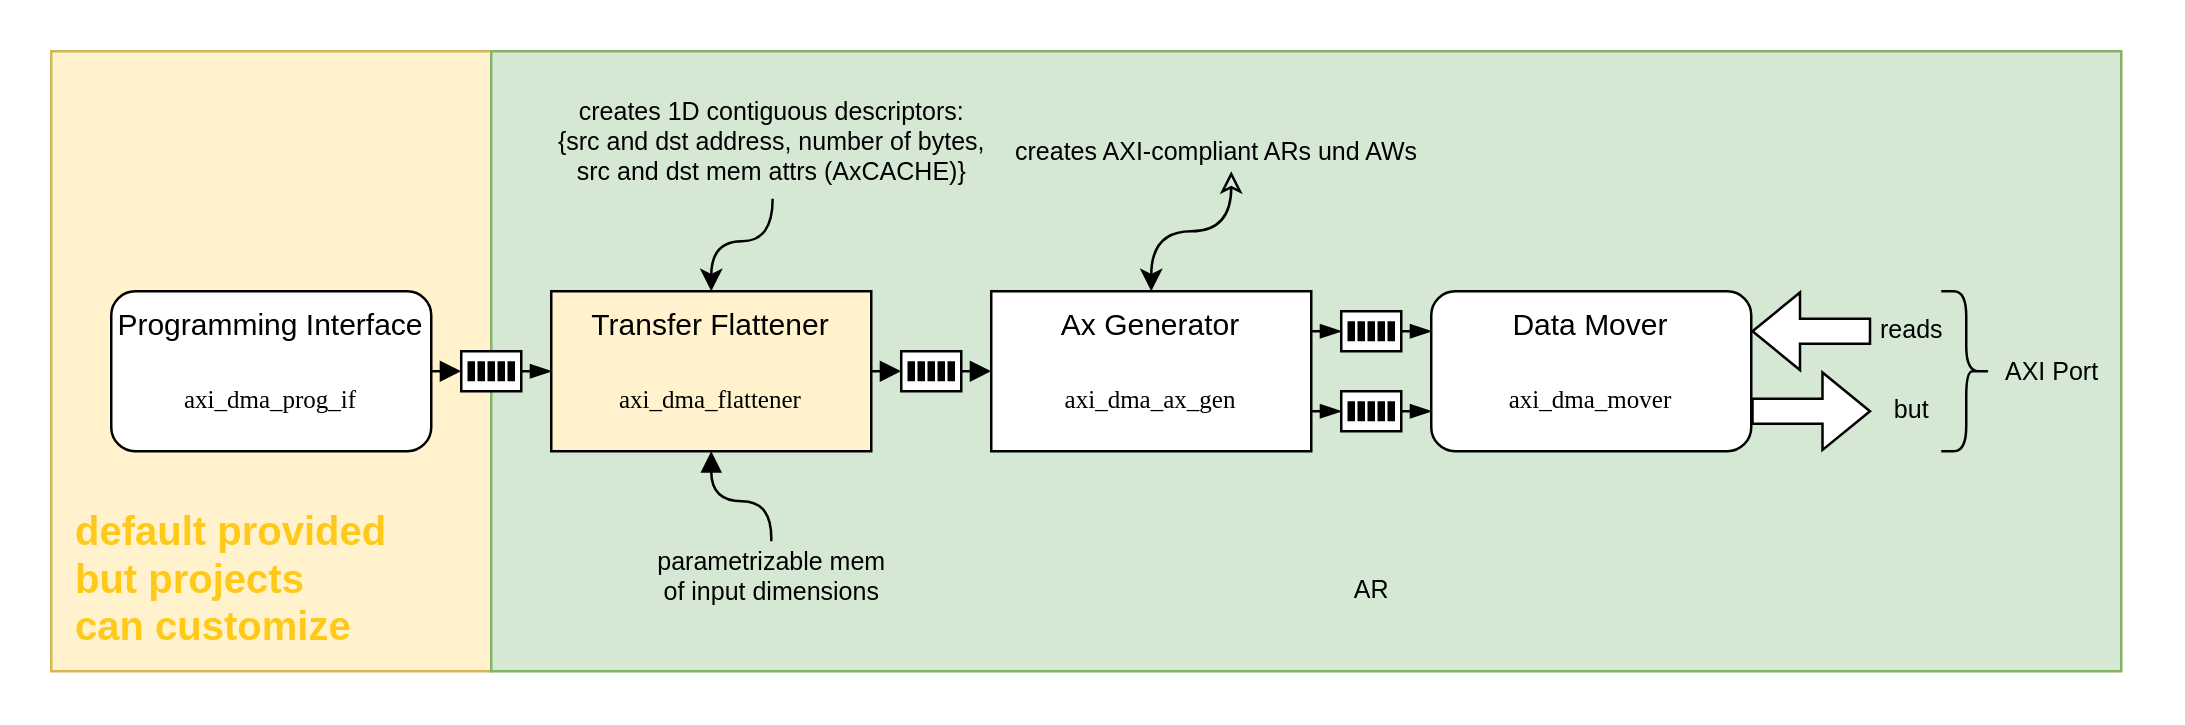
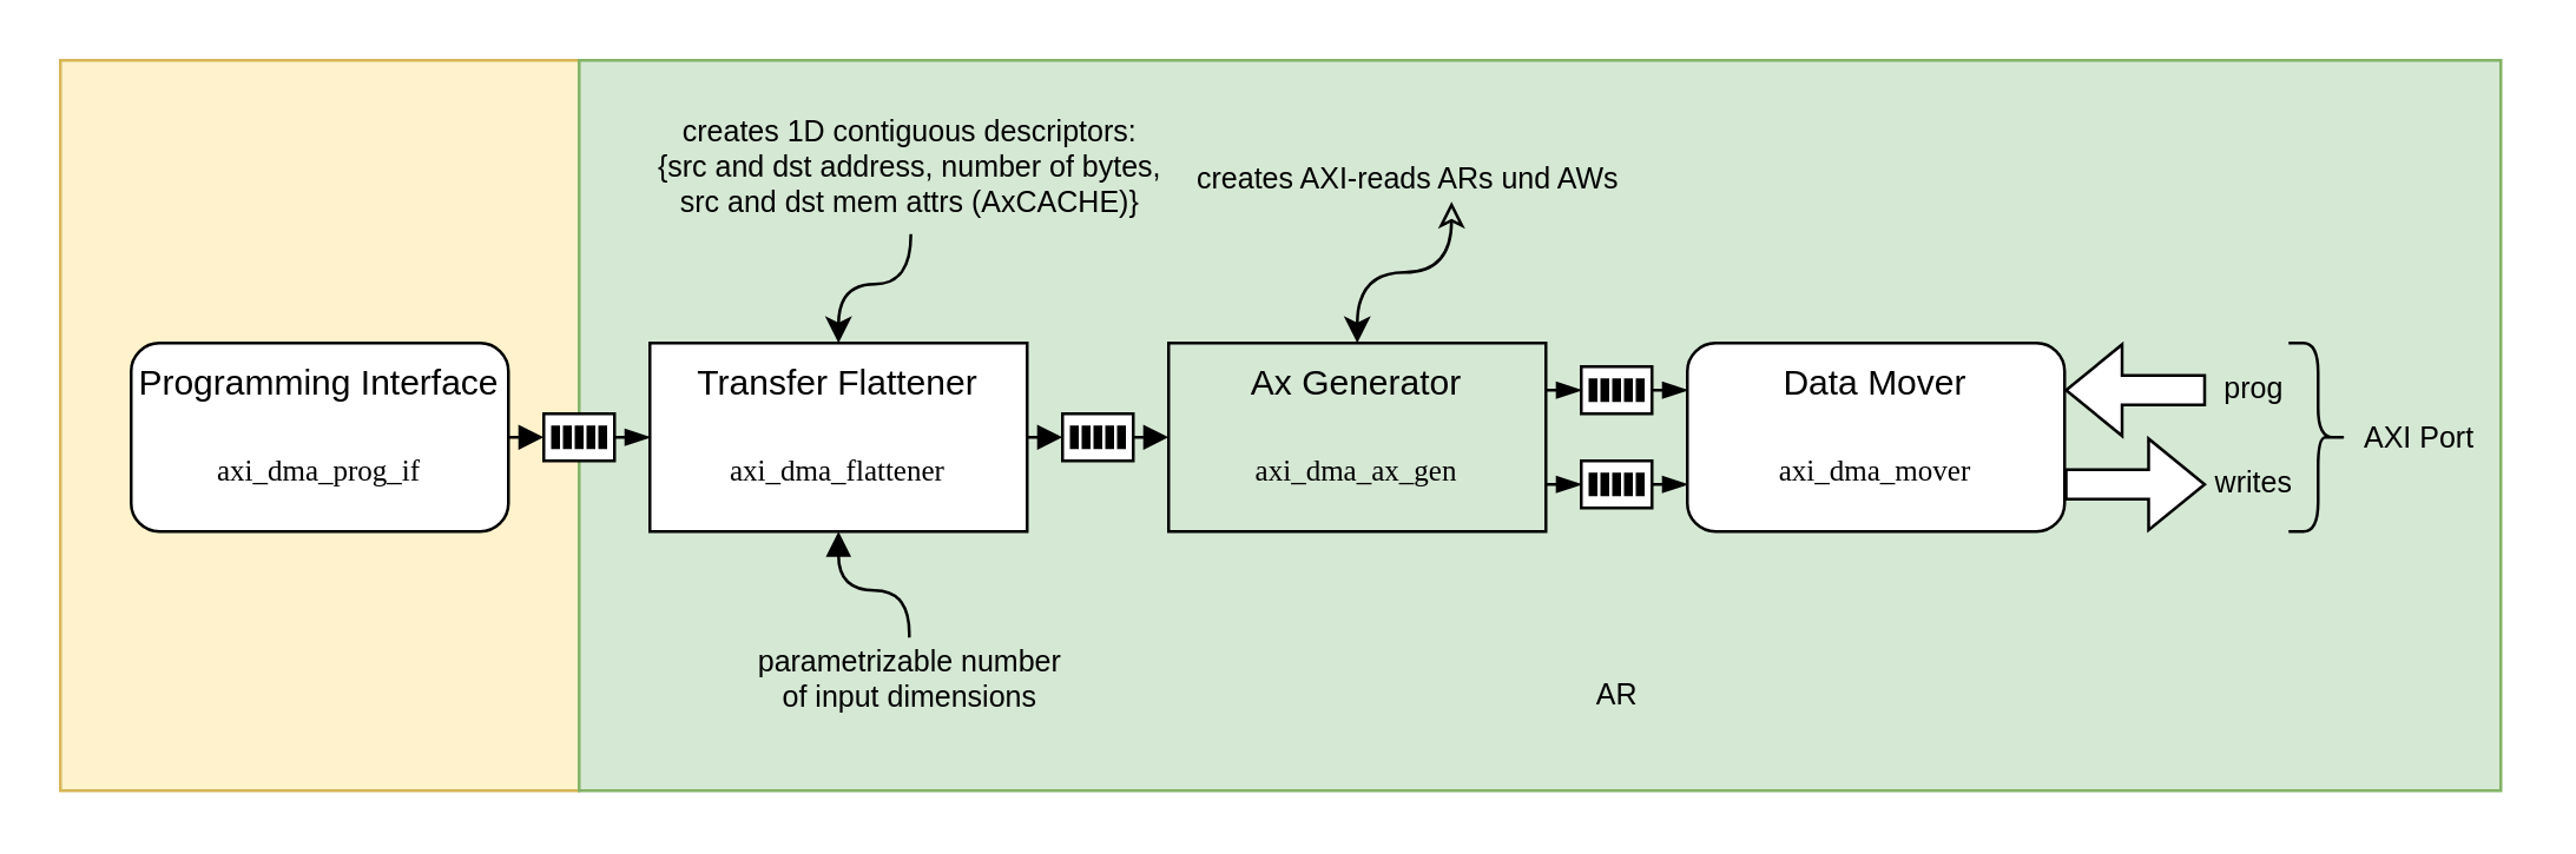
  <mxCell id="0" />
  <mxCell id="1" parent="0" />
  <mxCell id="2" value="" style="rounded=0;whiteSpace=wrap;html=1;fontSize=16;align=center;fillColor=#fff2cc;strokeColor=#d6b656;" vertex="1" parent="1"><mxGeometry x="20" y="20" width="176" height="248" as="geometry" /></mxCell>
  <mxCell id="3" value="" style="rounded=0;whiteSpace=wrap;html=1;fontSize=10;align=center;fillColor=#d5e8d4;strokeColor=#82b366;" vertex="1" parent="1"><mxGeometry x="196" y="20" width="652" height="248" as="geometry" /></mxCell>
  <mxCell id="4" value="creates 1D contiguous descriptors:&lt;br&gt;{src and dst address, number of bytes,&lt;br&gt;src and dst mem attrs (AxCACHE)}" style="text;html=1;resizable=0;points=[];autosize=1;align=center;verticalAlign=top;spacingTop=-4;fontSize=10;" vertex="1" parent="1"><mxGeometry x="216" y="36" width="184" height="40" as="geometry" /></mxCell>
- <mxCell id="5" value="creates AXI-compliant ARs und AWs" style="text;html=1;resizable=0;points=[];autosize=1;align=left;verticalAlign=top;spacingTop=-4;fontSize=10;" vertex="1" parent="1"><mxGeometry x="404" y="52" width="176" height="16" as="geometry" /></mxCell>
+ <mxCell id="5" value="creates AXI-reads ARs und AWs" style="text;html=1;resizable=0;points=[];autosize=1;align=left;verticalAlign=top;spacingTop=-4;fontSize=10;" vertex="1" parent="1"><mxGeometry x="404" y="52" width="176" height="16" as="geometry" /></mxCell>
  <mxCell id="6" style="edgeStyle=none;rounded=0;orthogonalLoop=1;jettySize=auto;html=1;exitX=1;exitY=0.25;exitDx=0;exitDy=0;startArrow=block;startFill=0;endArrow=none;endFill=0;strokeWidth=1;fontSize=10;shape=flexArrow;fillColor=#ffffff;" edge="1" parent="1" source="8"><mxGeometry relative="1" as="geometry"><mxPoint x="748" y="132" as="targetPoint" /></mxGeometry></mxCell>
  <mxCell id="7" style="edgeStyle=none;shape=flexArrow;rounded=0;orthogonalLoop=1;jettySize=auto;html=1;exitX=1;exitY=0.75;exitDx=0;exitDy=0;startArrow=none;startFill=0;endArrow=block;endFill=0;strokeWidth=1;fontSize=10;fillColor=#ffffff;" edge="1" parent="1" source="8"><mxGeometry relative="1" as="geometry"><mxPoint x="748" y="163.966" as="targetPoint" /></mxGeometry></mxCell>
  <mxCell id="8" value="&lt;font&gt;&lt;font face=&quot;Helvetica&quot; style=&quot;font-size: 12px&quot;&gt;Data Mover&lt;/font&gt;&lt;br&gt;&lt;br&gt;&lt;span style=&quot;font-size: 10px&quot;&gt;axi_dma_mover&lt;/span&gt;&lt;/font&gt;" style="whiteSpace=wrap;html=1;fontFamily=Source Code Pro;verticalAlign=top;rounded=1;" parent="1" vertex="1"><mxGeometry x="572" y="116" width="128" height="64" as="geometry" /></mxCell>
  <mxCell id="9" value="" style="group" vertex="1" connectable="0" parent="1"><mxGeometry x="536" y="124" width="24" height="16" as="geometry" /></mxCell>
  <mxCell id="10" value="" style="group" vertex="1" connectable="0" parent="9"><mxGeometry width="24" height="16" as="geometry" /></mxCell>
  <mxCell id="11" value="" style="group" vertex="1" connectable="0" parent="10"><mxGeometry width="24" height="16" as="geometry" /></mxCell>
  <mxCell id="12" value="" style="rounded=0;whiteSpace=wrap;html=1;" vertex="1" parent="11"><mxGeometry width="24" height="16" as="geometry" /></mxCell>
  <mxCell id="13" value="" style="endArrow=none;html=1;strokeWidth=3;" edge="1" parent="11"><mxGeometry width="50" height="50" relative="1" as="geometry"><mxPoint x="20" y="12" as="sourcePoint" /><mxPoint x="20" y="4" as="targetPoint" /></mxGeometry></mxCell>
  <mxCell id="14" value="" style="endArrow=none;html=1;strokeWidth=3;" edge="1" parent="11"><mxGeometry width="50" height="50" relative="1" as="geometry"><mxPoint x="16.0" y="12" as="sourcePoint" /><mxPoint x="16.0" y="4" as="targetPoint" /></mxGeometry></mxCell>
  <mxCell id="15" value="" style="endArrow=none;html=1;strokeWidth=3;" edge="1" parent="11"><mxGeometry width="50" height="50" relative="1" as="geometry"><mxPoint x="12.0" y="12" as="sourcePoint" /><mxPoint x="12.0" y="4" as="targetPoint" /></mxGeometry></mxCell>
  <mxCell id="16" value="" style="endArrow=none;html=1;strokeWidth=3;" edge="1" parent="11"><mxGeometry width="50" height="50" relative="1" as="geometry"><mxPoint x="8.0" y="12" as="sourcePoint" /><mxPoint x="8.0" y="4" as="targetPoint" /></mxGeometry></mxCell>
  <mxCell id="17" value="" style="endArrow=none;html=1;strokeWidth=3;" edge="1" parent="11"><mxGeometry width="50" height="50" relative="1" as="geometry"><mxPoint x="4.0" y="12" as="sourcePoint" /><mxPoint x="4.0" y="4" as="targetPoint" /></mxGeometry></mxCell>
  <mxCell id="18" style="rounded=0;orthogonalLoop=1;jettySize=auto;html=1;exitX=1;exitY=0.5;exitDx=0;exitDy=0;entryX=0;entryY=0.25;entryDx=0;entryDy=0;startArrow=none;startFill=0;endArrow=blockThin;endFill=1;strokeWidth=1;" edge="1" parent="1" source="12" target="8"><mxGeometry relative="1" as="geometry" /></mxCell>
  <mxCell id="19" value="" style="group" vertex="1" connectable="0" parent="1"><mxGeometry x="536" y="156" width="24" height="16" as="geometry" /></mxCell>
  <mxCell id="20" value="" style="group" vertex="1" connectable="0" parent="19"><mxGeometry width="24" height="16" as="geometry" /></mxCell>
  <mxCell id="21" value="" style="group" vertex="1" connectable="0" parent="20"><mxGeometry width="24" height="16" as="geometry" /></mxCell>
  <mxCell id="22" value="" style="rounded=0;whiteSpace=wrap;html=1;" vertex="1" parent="21"><mxGeometry width="24" height="16" as="geometry" /></mxCell>
  <mxCell id="23" value="" style="endArrow=none;html=1;strokeWidth=3;" edge="1" parent="21"><mxGeometry width="50" height="50" relative="1" as="geometry"><mxPoint x="20" y="12" as="sourcePoint" /><mxPoint x="20" y="4" as="targetPoint" /></mxGeometry></mxCell>
  <mxCell id="24" value="" style="endArrow=none;html=1;strokeWidth=3;" edge="1" parent="21"><mxGeometry width="50" height="50" relative="1" as="geometry"><mxPoint x="16.0" y="12" as="sourcePoint" /><mxPoint x="16.0" y="4" as="targetPoint" /></mxGeometry></mxCell>
  <mxCell id="25" value="" style="endArrow=none;html=1;strokeWidth=3;" edge="1" parent="21"><mxGeometry width="50" height="50" relative="1" as="geometry"><mxPoint x="12.0" y="12" as="sourcePoint" /><mxPoint x="12.0" y="4" as="targetPoint" /></mxGeometry></mxCell>
  <mxCell id="26" value="" style="endArrow=none;html=1;strokeWidth=3;" edge="1" parent="21"><mxGeometry width="50" height="50" relative="1" as="geometry"><mxPoint x="8.0" y="12" as="sourcePoint" /><mxPoint x="8.0" y="4" as="targetPoint" /></mxGeometry></mxCell>
  <mxCell id="27" value="" style="endArrow=none;html=1;strokeWidth=3;" edge="1" parent="21"><mxGeometry width="50" height="50" relative="1" as="geometry"><mxPoint x="4.0" y="12" as="sourcePoint" /><mxPoint x="4.0" y="4" as="targetPoint" /></mxGeometry></mxCell>
  <mxCell id="28" style="rounded=0;orthogonalLoop=1;jettySize=auto;html=1;exitX=1;exitY=0.5;exitDx=0;exitDy=0;entryX=0;entryY=0.75;entryDx=0;entryDy=0;startArrow=none;startFill=0;endArrow=blockThin;endFill=1;strokeWidth=1;" edge="1" parent="1" source="22" target="8"><mxGeometry relative="1" as="geometry"><mxPoint x="572" y="164" as="targetPoint" /></mxGeometry></mxCell>
  <mxCell id="29" value="AR" style="text;html=1;resizable=0;points=[];autosize=1;align=center;verticalAlign=bottom;spacingTop=-4;fontSize=10;" vertex="1" parent="1"><mxGeometry x="532" y="228" width="32" height="16" as="geometry" /></mxCell>
  <mxCell id="30" style="edgeStyle=none;rounded=0;orthogonalLoop=1;jettySize=auto;html=1;exitX=1;exitY=0.25;exitDx=0;exitDy=0;entryX=0;entryY=0.5;entryDx=0;entryDy=0;startArrow=none;startFill=0;endArrow=blockThin;endFill=1;strokeWidth=1;fontSize=10;" edge="1" parent="1" source="32" target="12"><mxGeometry relative="1" as="geometry" /></mxCell>
  <mxCell id="31" style="edgeStyle=none;rounded=0;orthogonalLoop=1;jettySize=auto;html=1;exitX=1;exitY=0.75;exitDx=0;exitDy=0;entryX=0;entryY=0.5;entryDx=0;entryDy=0;startArrow=none;startFill=0;endArrow=blockThin;endFill=1;strokeWidth=1;fontSize=10;" edge="1" parent="1" source="32" target="22"><mxGeometry relative="1" as="geometry" /></mxCell>
- <mxCell id="32" value="&lt;font face=&quot;Helvetica&quot; style=&quot;font-size: 12px&quot;&gt;Ax Generator&lt;br&gt;&lt;/font&gt;&lt;font style=&quot;font-size: 10px&quot;&gt;&lt;br&gt;axi_dma_ax_gen&lt;/font&gt;" style="rounded=0;whiteSpace=wrap;html=1;fontFamily=Source Code Pro;verticalAlign=top;" vertex="1" parent="1"><mxGeometry x="396" y="116" width="128" height="64" as="geometry" /></mxCell>
+ <mxCell id="32" value="&lt;font face=&quot;Helvetica&quot; style=&quot;font-size: 12px&quot;&gt;Ax Generator&lt;br&gt;&lt;/font&gt;&lt;font style=&quot;font-size: 10px&quot;&gt;&lt;br&gt;axi_dma_ax_gen&lt;/font&gt;" style="rounded=0;whiteSpace=wrap;html=1;fontFamily=Source Code Pro;verticalAlign=top;fillColor=#d5e8d4;" vertex="1" parent="1"><mxGeometry x="396" y="116" width="128" height="64" as="geometry" /></mxCell>
  <mxCell id="33" style="edgeStyle=orthogonalEdgeStyle;curved=1;rounded=0;orthogonalLoop=1;jettySize=auto;html=1;exitX=1;exitY=0.5;exitDx=0;exitDy=0;entryX=0;entryY=0.5;entryDx=0;entryDy=0;startArrow=none;startFill=0;endArrow=block;endFill=1;strokeWidth=1;fontSize=10;" edge="1" parent="1" source="35" target="44"><mxGeometry relative="1" as="geometry" /></mxCell>
  <mxCell id="34" style="edgeStyle=orthogonalEdgeStyle;curved=1;rounded=0;orthogonalLoop=1;jettySize=auto;html=1;exitX=0.5;exitY=1;exitDx=0;exitDy=0;startArrow=block;startFill=1;endArrow=none;endFill=0;strokeWidth=1;fontSize=10;" edge="1" parent="1" source="35"><mxGeometry relative="1" as="geometry"><mxPoint x="308" y="216" as="targetPoint" /></mxGeometry></mxCell>
- <mxCell id="35" value="&lt;font face=&quot;Helvetica&quot;&gt;Transfer Flattener&lt;br&gt;&lt;/font&gt;&lt;font style=&quot;font-size: 10px&quot;&gt;&lt;br&gt;axi_dma_flattener&lt;/font&gt;" style="rounded=0;whiteSpace=wrap;html=1;fontFamily=Source Code Pro;verticalAlign=top;fillColor=#fff2cc;" vertex="1" parent="1"><mxGeometry x="220" y="116" width="128" height="64" as="geometry" /></mxCell>
- <mxCell id="36" value="reads" style="text;html=1;resizable=0;points=[];autosize=1;align=center;verticalAlign=bottom;spacingTop=-4;fontSize=10;" vertex="1" parent="1"><mxGeometry x="744" y="124" width="40" height="16" as="geometry" /></mxCell>
- <mxCell id="37" value="but" style="text;html=1;resizable=0;points=[];autosize=1;align=center;verticalAlign=bottom;spacingTop=-4;fontSize=10;" vertex="1" parent="1"><mxGeometry x="744" y="156" width="40" height="16" as="geometry" /></mxCell>
+ <mxCell id="35" value="&lt;font face=&quot;Helvetica&quot;&gt;Transfer Flattener&lt;br&gt;&lt;/font&gt;&lt;font style=&quot;font-size: 10px&quot;&gt;&lt;br&gt;axi_dma_flattener&lt;/font&gt;" style="rounded=0;whiteSpace=wrap;html=1;fontFamily=Source Code Pro;verticalAlign=top;" vertex="1" parent="1"><mxGeometry x="220" y="116" width="128" height="64" as="geometry" /></mxCell>
+ <mxCell id="36" value="prog" style="text;html=1;resizable=0;points=[];autosize=1;align=center;verticalAlign=bottom;spacingTop=-4;fontSize=10;" vertex="1" parent="1"><mxGeometry x="744" y="124" width="40" height="16" as="geometry" /></mxCell>
+ <mxCell id="37" value="writes" style="text;html=1;resizable=0;points=[];autosize=1;align=center;verticalAlign=bottom;spacingTop=-4;fontSize=10;" vertex="1" parent="1"><mxGeometry x="744" y="156" width="40" height="16" as="geometry" /></mxCell>
  <mxCell id="38" value="" style="shape=curlyBracket;whiteSpace=wrap;html=1;rounded=1;fontSize=10;align=center;flipH=1;" vertex="1" parent="1"><mxGeometry x="776" y="116" width="20" height="64" as="geometry" /></mxCell>
  <mxCell id="39" value="AXI Port" style="text;html=1;resizable=0;points=[];autosize=1;align=left;verticalAlign=top;spacingTop=-4;fontSize=10;" vertex="1" parent="1"><mxGeometry x="800" y="140" width="52" height="16" as="geometry" /></mxCell>
  <mxCell id="40" style="edgeStyle=orthogonalEdgeStyle;curved=1;rounded=0;orthogonalLoop=1;jettySize=auto;html=1;exitX=0.5;exitY=0;exitDx=0;exitDy=0;startArrow=classic;startFill=1;endArrow=classic;endFill=0;strokeWidth=1;fontSize=10;" edge="1" parent="1" source="32" target="5"><mxGeometry relative="1" as="geometry"><mxPoint x="496" y="44" as="targetPoint" /><mxPoint x="460" y="116" as="sourcePoint" /></mxGeometry></mxCell>
  <mxCell id="41" value="" style="group;fontSize=10;align=center;" vertex="1" connectable="0" parent="1"><mxGeometry x="360" y="140" width="24" height="16" as="geometry" /></mxCell>
  <mxCell id="42" value="" style="group" vertex="1" connectable="0" parent="41"><mxGeometry width="24" height="16" as="geometry" /></mxCell>
  <mxCell id="43" value="" style="group" vertex="1" connectable="0" parent="42"><mxGeometry width="24" height="16" as="geometry" /></mxCell>
  <mxCell id="44" value="" style="rounded=0;whiteSpace=wrap;html=1;" vertex="1" parent="43"><mxGeometry width="24" height="16" as="geometry" /></mxCell>
  <mxCell id="45" value="" style="endArrow=none;html=1;strokeWidth=3;" edge="1" parent="43"><mxGeometry width="50" height="50" relative="1" as="geometry"><mxPoint x="20" y="12" as="sourcePoint" /><mxPoint x="20" y="4" as="targetPoint" /></mxGeometry></mxCell>
  <mxCell id="46" value="" style="endArrow=none;html=1;strokeWidth=3;" edge="1" parent="43"><mxGeometry width="50" height="50" relative="1" as="geometry"><mxPoint x="16.0" y="12" as="sourcePoint" /><mxPoint x="16.0" y="4" as="targetPoint" /></mxGeometry></mxCell>
  <mxCell id="47" value="" style="endArrow=none;html=1;strokeWidth=3;" edge="1" parent="43"><mxGeometry width="50" height="50" relative="1" as="geometry"><mxPoint x="12.0" y="12" as="sourcePoint" /><mxPoint x="12.0" y="4" as="targetPoint" /></mxGeometry></mxCell>
  <mxCell id="48" value="" style="endArrow=none;html=1;strokeWidth=3;" edge="1" parent="43"><mxGeometry width="50" height="50" relative="1" as="geometry"><mxPoint x="8.0" y="12" as="sourcePoint" /><mxPoint x="8.0" y="4" as="targetPoint" /></mxGeometry></mxCell>
  <mxCell id="49" value="" style="endArrow=none;html=1;strokeWidth=3;" edge="1" parent="43"><mxGeometry width="50" height="50" relative="1" as="geometry"><mxPoint x="4.0" y="12" as="sourcePoint" /><mxPoint x="4.0" y="4" as="targetPoint" /></mxGeometry></mxCell>
  <mxCell id="50" style="edgeStyle=orthogonalEdgeStyle;curved=1;rounded=0;orthogonalLoop=1;jettySize=auto;html=1;exitX=1;exitY=0.5;exitDx=0;exitDy=0;entryX=0;entryY=0.5;entryDx=0;entryDy=0;startArrow=none;startFill=0;endArrow=block;endFill=1;strokeWidth=1;fontSize=10;" edge="1" parent="1" source="44" target="32"><mxGeometry relative="1" as="geometry" /></mxCell>
  <mxCell id="51" style="edgeStyle=orthogonalEdgeStyle;curved=1;rounded=0;orthogonalLoop=1;jettySize=auto;html=1;startArrow=classic;startFill=1;endArrow=none;endFill=0;strokeWidth=1;fontSize=10;exitX=0.5;exitY=0;exitDx=0;exitDy=0;entryX=0.503;entryY=1.075;entryDx=0;entryDy=0;entryPerimeter=0;" edge="1" parent="1" source="35" target="4"><mxGeometry relative="1" as="geometry"><mxPoint x="396" y="208" as="targetPoint" /><mxPoint x="352" y="152" as="sourcePoint" /></mxGeometry></mxCell>
  <mxCell id="52" value="" style="group;fontSize=10;align=center;" vertex="1" connectable="0" parent="1"><mxGeometry x="184" y="140" width="24" height="16" as="geometry" /></mxCell>
  <mxCell id="53" value="" style="group" vertex="1" connectable="0" parent="52"><mxGeometry width="24" height="16" as="geometry" /></mxCell>
  <mxCell id="54" value="" style="group" vertex="1" connectable="0" parent="53"><mxGeometry width="24" height="16" as="geometry" /></mxCell>
  <mxCell id="55" value="" style="rounded=0;whiteSpace=wrap;html=1;" vertex="1" parent="54"><mxGeometry width="24" height="16" as="geometry" /></mxCell>
  <mxCell id="56" value="" style="endArrow=none;html=1;strokeWidth=3;" edge="1" parent="54"><mxGeometry width="50" height="50" relative="1" as="geometry"><mxPoint x="20" y="12" as="sourcePoint" /><mxPoint x="20" y="4" as="targetPoint" /></mxGeometry></mxCell>
  <mxCell id="57" value="" style="endArrow=none;html=1;strokeWidth=3;" edge="1" parent="54"><mxGeometry width="50" height="50" relative="1" as="geometry"><mxPoint x="16.0" y="12" as="sourcePoint" /><mxPoint x="16.0" y="4" as="targetPoint" /></mxGeometry></mxCell>
  <mxCell id="58" value="" style="endArrow=none;html=1;strokeWidth=3;" edge="1" parent="54"><mxGeometry width="50" height="50" relative="1" as="geometry"><mxPoint x="12.0" y="12" as="sourcePoint" /><mxPoint x="12.0" y="4" as="targetPoint" /></mxGeometry></mxCell>
  <mxCell id="59" value="" style="endArrow=none;html=1;strokeWidth=3;" edge="1" parent="54"><mxGeometry width="50" height="50" relative="1" as="geometry"><mxPoint x="8.0" y="12" as="sourcePoint" /><mxPoint x="8.0" y="4" as="targetPoint" /></mxGeometry></mxCell>
  <mxCell id="60" value="" style="endArrow=none;html=1;strokeWidth=3;" edge="1" parent="54"><mxGeometry width="50" height="50" relative="1" as="geometry"><mxPoint x="4.0" y="12" as="sourcePoint" /><mxPoint x="4.0" y="4" as="targetPoint" /></mxGeometry></mxCell>
  <mxCell id="61" style="edgeStyle=orthogonalEdgeStyle;curved=1;rounded=0;orthogonalLoop=1;jettySize=auto;html=1;exitX=1;exitY=0.5;exitDx=0;exitDy=0;entryX=0;entryY=0.5;entryDx=0;entryDy=0;startArrow=none;startFill=0;endArrow=blockThin;endFill=1;strokeWidth=1;fontSize=10;" edge="1" parent="1" source="55" target="35"><mxGeometry relative="1" as="geometry" /></mxCell>
- <mxCell id="62" value="parametrizable mem&lt;br&gt;of input dimensions" style="text;html=1;resizable=0;points=[];autosize=1;align=center;verticalAlign=top;spacingTop=-4;fontSize=10;" vertex="1" parent="1"><mxGeometry x="250" y="216" width="116" height="28" as="geometry" /></mxCell>
+ <mxCell id="62" value="parametrizable number&lt;br&gt;of input dimensions" style="text;html=1;resizable=0;points=[];autosize=1;align=center;verticalAlign=top;spacingTop=-4;fontSize=10;" vertex="1" parent="1"><mxGeometry x="250" y="216" width="116" height="28" as="geometry" /></mxCell>
  <mxCell id="63" style="edgeStyle=orthogonalEdgeStyle;curved=1;rounded=0;orthogonalLoop=1;jettySize=auto;html=1;exitX=1;exitY=0.5;exitDx=0;exitDy=0;entryX=0;entryY=0.5;entryDx=0;entryDy=0;startArrow=none;startFill=0;endArrow=block;endFill=1;strokeWidth=1;fillColor=#ffffff;fontSize=16;fontColor=#FFC919;" edge="1" parent="1" source="64" target="55"><mxGeometry relative="1" as="geometry" /></mxCell>
  <mxCell id="64" value="&lt;font face=&quot;Helvetica&quot;&gt;Programming Interface&lt;br&gt;&lt;/font&gt;&lt;font style=&quot;font-size: 10px&quot;&gt;&lt;br&gt;axi_dma_prog_if&lt;/font&gt;" style="whiteSpace=wrap;html=1;fontFamily=Source Code Pro;verticalAlign=top;rounded=1;" vertex="1" parent="1"><mxGeometry x="44" y="116" width="128" height="64" as="geometry" /></mxCell>
- <mxCell id="65" value="default provided&lt;br&gt;but projects&lt;br&gt;can customize" style="text;html=1;resizable=0;points=[];autosize=1;align=left;verticalAlign=top;spacingTop=-4;fontSize=16;fontColor=#FFC919;fontStyle=1" vertex="1" parent="1"><mxGeometry x="28" y="200" width="128" height="60" as="geometry" /></mxCell>
